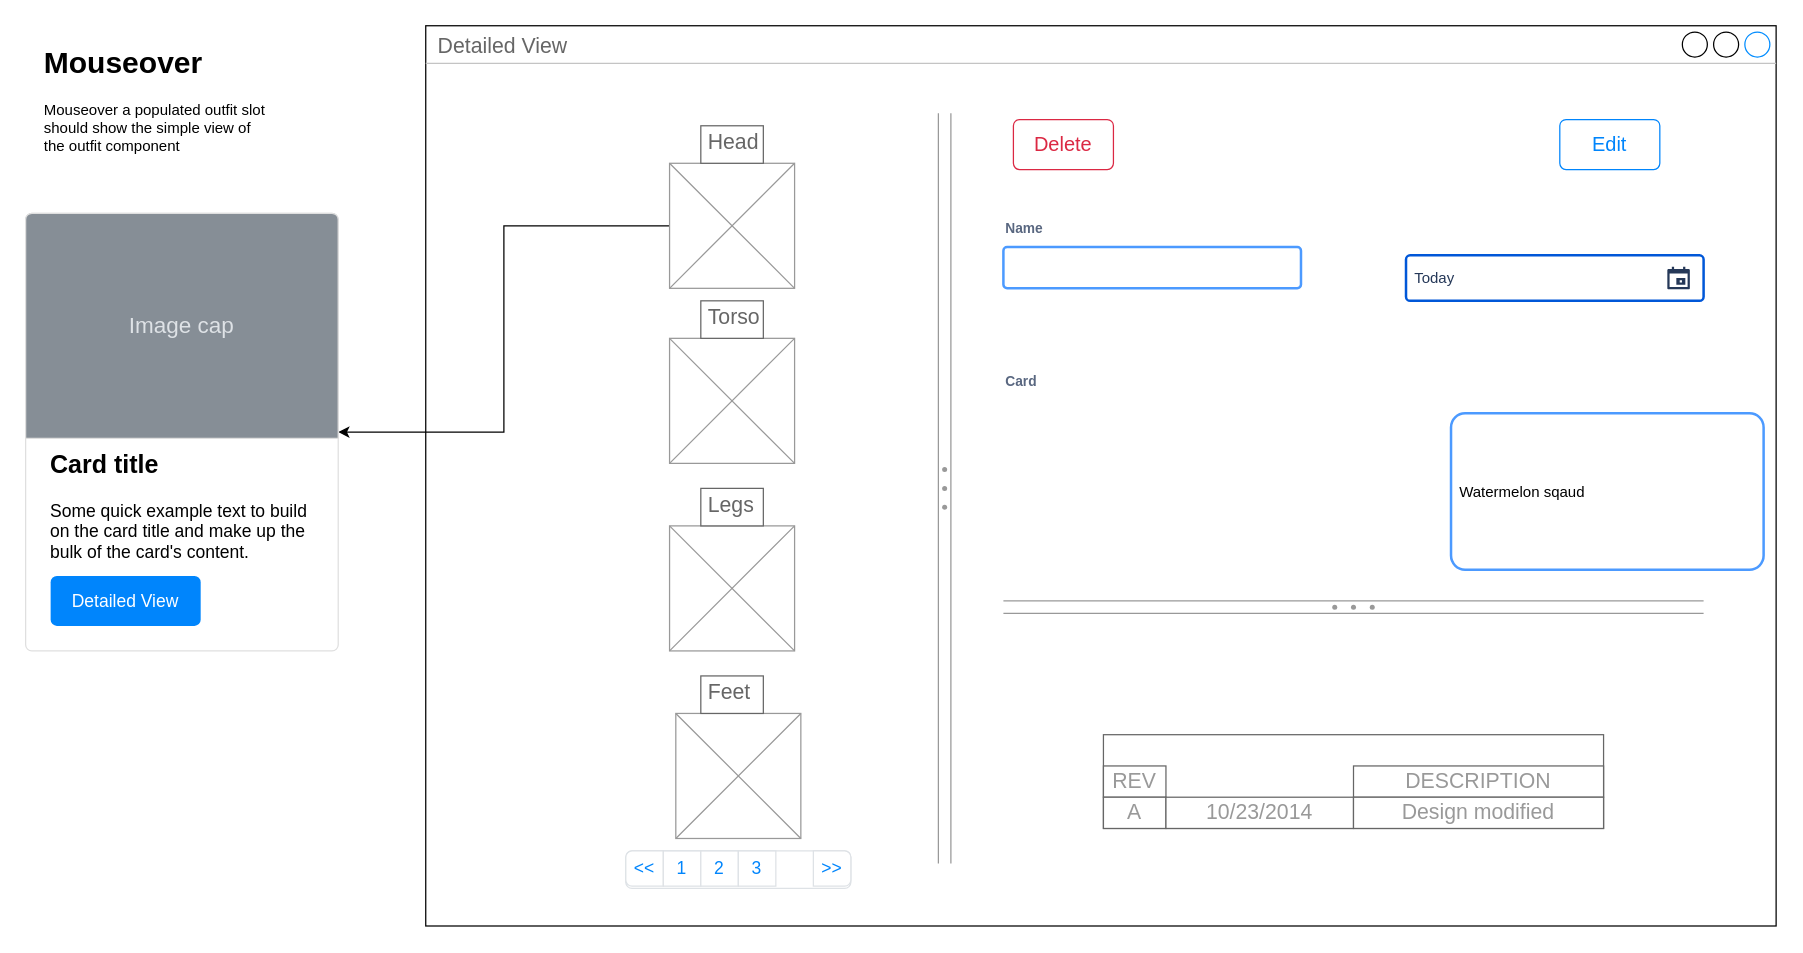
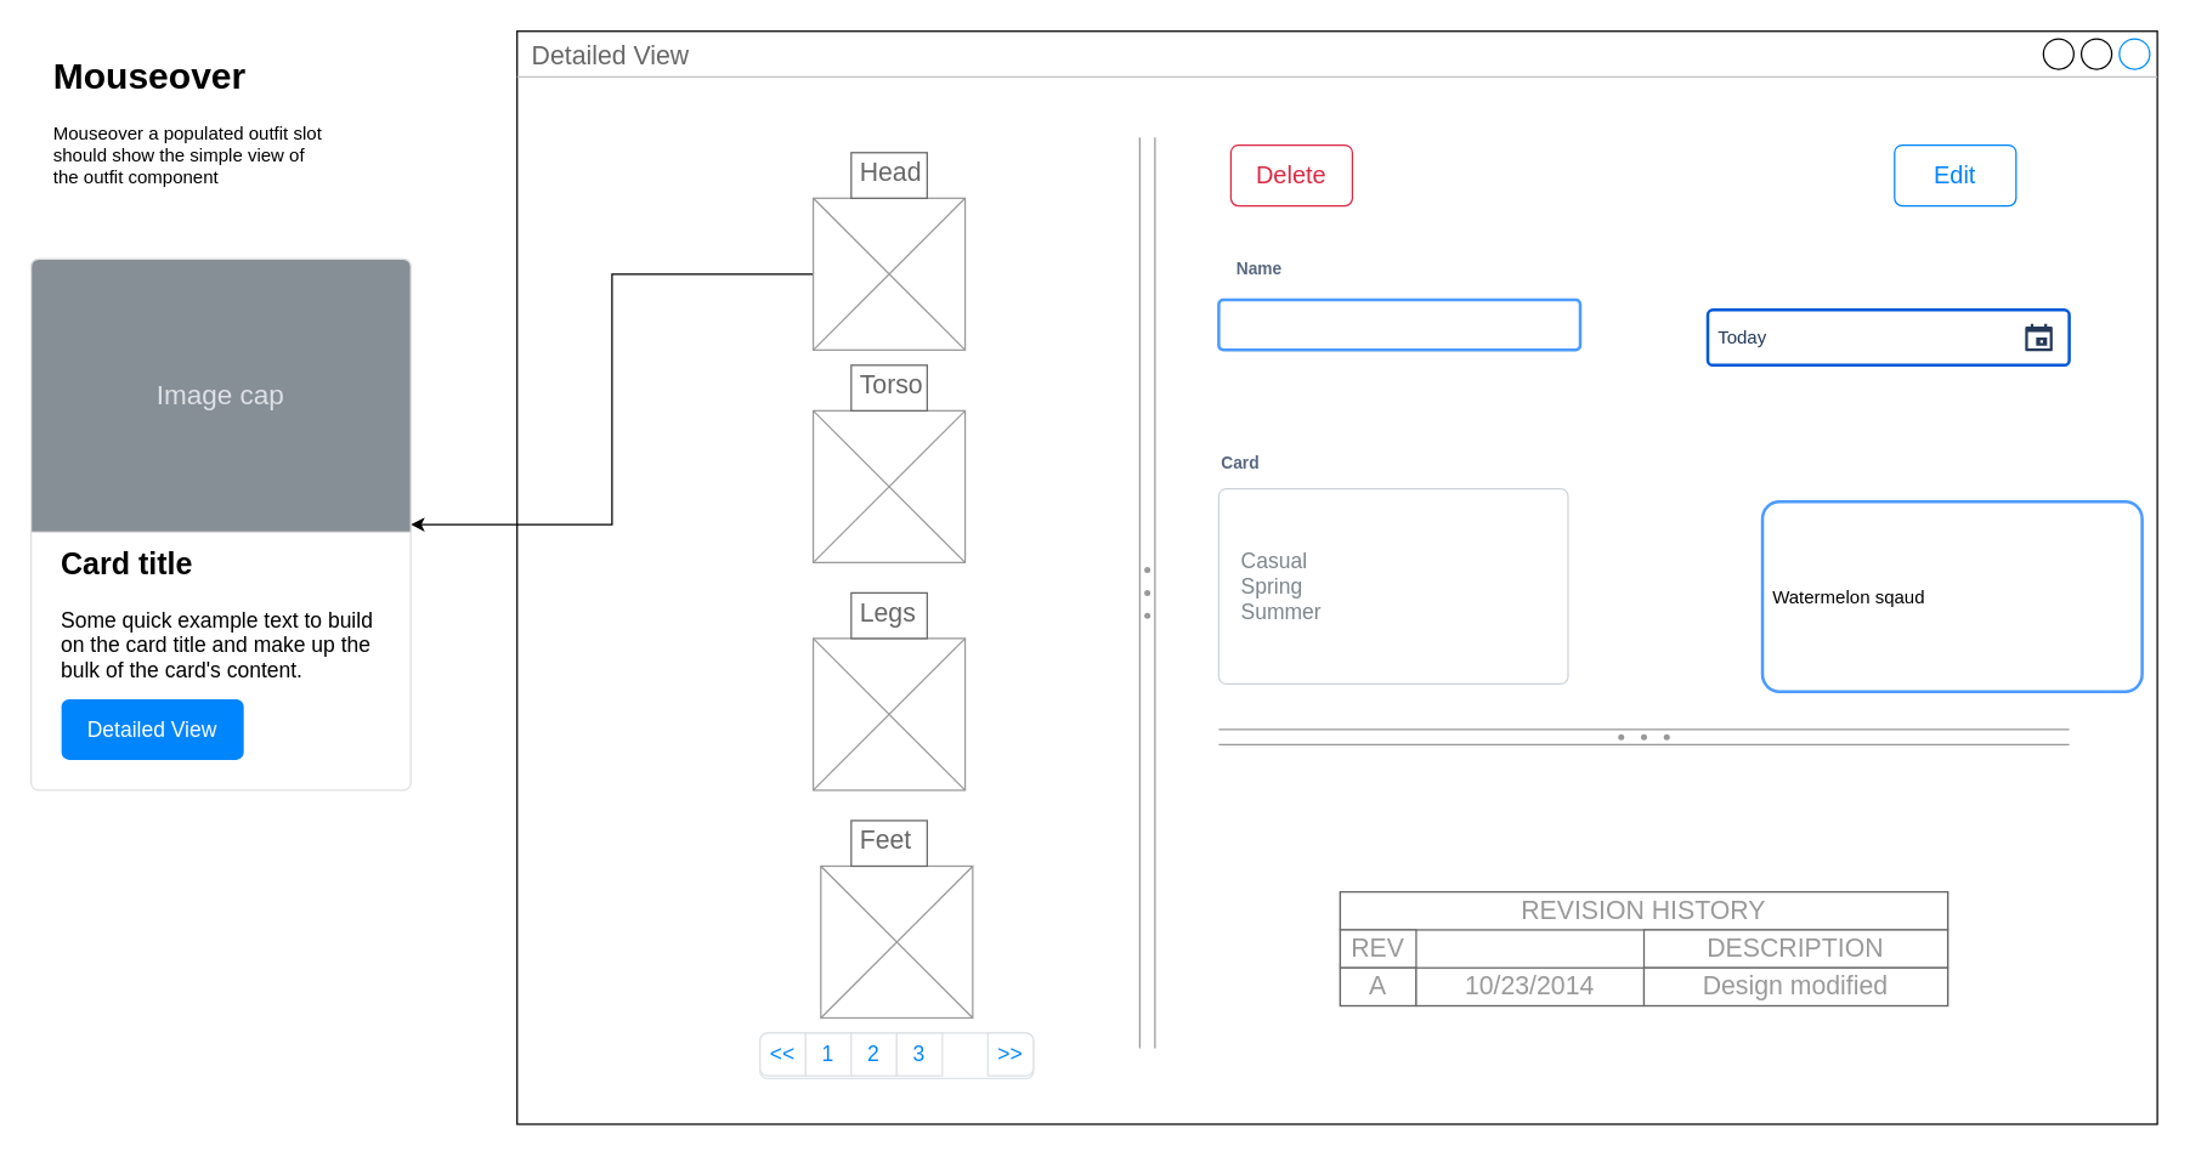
  <mxCell id="0" />
  <mxCell id="1" parent="0" />
  <mxCell id="2" value="Detailed View" style="strokeWidth=1;shadow=0;dashed=0;align=center;html=1;shape=mxgraph.mockup.containers.window;align=left;verticalAlign=top;spacingLeft=8;strokeColor2=#008cff;strokeColor3=#c4c4c4;fontColor=#666666;mainText=;fontSize=17;labelBackgroundColor=none;whiteSpace=wrap;" vertex="1" parent="1"><mxGeometry x="340" y="20" width="1080" height="720" as="geometry" /></mxCell>
  <mxCell id="3" style="edgeStyle=orthogonalEdgeStyle;rounded=0;orthogonalLoop=1;jettySize=auto;html=1;" edge="1" parent="1" source="4" target="27"><mxGeometry relative="1" as="geometry" /></mxCell>
  <mxCell id="4" value="" style="verticalLabelPosition=bottom;shadow=0;dashed=0;align=center;html=1;verticalAlign=top;strokeWidth=1;shape=mxgraph.mockup.graphics.simpleIcon;strokeColor=#999999;" vertex="1" parent="1"><mxGeometry x="535" y="130" width="100" height="100" as="geometry" /></mxCell>
  <mxCell id="5" value="" style="verticalLabelPosition=bottom;shadow=0;dashed=0;align=center;html=1;verticalAlign=top;strokeWidth=1;shape=mxgraph.mockup.graphics.simpleIcon;strokeColor=#999999;" vertex="1" parent="1"><mxGeometry x="535" y="270" width="100" height="100" as="geometry" /></mxCell>
  <mxCell id="6" value="" style="verticalLabelPosition=bottom;shadow=0;dashed=0;align=center;html=1;verticalAlign=top;strokeWidth=1;shape=mxgraph.mockup.graphics.simpleIcon;strokeColor=#999999;" vertex="1" parent="1"><mxGeometry x="535" y="420" width="100" height="100" as="geometry" /></mxCell>
  <mxCell id="7" value="" style="verticalLabelPosition=bottom;shadow=0;dashed=0;align=center;html=1;verticalAlign=top;strokeWidth=1;shape=mxgraph.mockup.graphics.simpleIcon;strokeColor=#999999;" vertex="1" parent="1"><mxGeometry x="540" y="570" width="100" height="100" as="geometry" /></mxCell>
  <mxCell id="8" value="Torso" style="strokeWidth=1;shadow=0;dashed=0;align=center;html=1;shape=mxgraph.mockup.text.textBox;fontColor=#666666;align=left;fontSize=17;spacingLeft=4;spacingTop=-3;whiteSpace=wrap;strokeColor=#666666;mainText=" vertex="1" parent="1"><mxGeometry x="560" y="240" width="50" height="30" as="geometry" /></mxCell>
  <mxCell id="9" value="Legs" style="strokeWidth=1;shadow=0;dashed=0;align=center;html=1;shape=mxgraph.mockup.text.textBox;fontColor=#666666;align=left;fontSize=17;spacingLeft=4;spacingTop=-3;whiteSpace=wrap;strokeColor=#666666;mainText=" vertex="1" parent="1"><mxGeometry x="560" y="390" width="50" height="30" as="geometry" /></mxCell>
  <mxCell id="10" value="Feet" style="strokeWidth=1;shadow=0;dashed=0;align=center;html=1;shape=mxgraph.mockup.text.textBox;fontColor=#666666;align=left;fontSize=17;spacingLeft=4;spacingTop=-3;whiteSpace=wrap;strokeColor=#666666;mainText=" vertex="1" parent="1"><mxGeometry x="560" y="540" width="50" height="30" as="geometry" /></mxCell>
  <mxCell id="11" value="" style="html=1;shadow=0;dashed=0;shape=mxgraph.bootstrap.rrect;rSize=5;strokeColor=#DEE2E6;html=1;whiteSpace=wrap;fillColor=#ffffff;fontColor=#0085FC;" vertex="1" parent="1"><mxGeometry x="500" y="680" width="180" height="30" as="geometry" /></mxCell>
  <mxCell id="12" value="&lt;&lt;" style="strokeColor=inherit;fillColor=inherit;gradientColor=inherit;fontColor=inherit;html=1;shadow=0;dashed=0;shape=mxgraph.bootstrap.leftButton;rSize=5;perimeter=none;whiteSpace=wrap;resizeHeight=1;fontSize=14;" vertex="1" parent="11"><mxGeometry width="30" height="28.125" relative="1" as="geometry" /></mxCell>
  <mxCell id="13" value="1" style="strokeColor=inherit;fillColor=inherit;gradientColor=inherit;fontColor=inherit;html=1;shadow=0;dashed=0;perimeter=none;whiteSpace=wrap;resizeHeight=1;fontSize=14;" vertex="1" parent="11"><mxGeometry width="30" height="28.125" relative="1" as="geometry"><mxPoint x="30" as="offset" /></mxGeometry></mxCell>
  <mxCell id="14" value="2" style="strokeColor=inherit;fillColor=inherit;gradientColor=inherit;fontColor=inherit;html=1;shadow=0;dashed=0;perimeter=none;whiteSpace=wrap;resizeHeight=1;fontSize=14;" vertex="1" parent="11"><mxGeometry width="30" height="28.125" relative="1" as="geometry"><mxPoint x="60" as="offset" /></mxGeometry></mxCell>
  <mxCell id="15" value="3" style="strokeColor=inherit;fillColor=inherit;gradientColor=inherit;fontColor=inherit;html=1;shadow=0;dashed=0;perimeter=none;whiteSpace=wrap;resizeHeight=1;fontSize=14;" vertex="1" parent="11"><mxGeometry width="30" height="28.125" relative="1" as="geometry"><mxPoint x="90" as="offset" /></mxGeometry></mxCell>
  <mxCell id="16" value="&gt;&gt;" style="strokeColor=inherit;fillColor=inherit;gradientColor=inherit;fontColor=inherit;html=1;shadow=0;dashed=0;shape=mxgraph.bootstrap.rightButton;rSize=5;perimeter=none;whiteSpace=wrap;resizeHeight=1;fontSize=14;" vertex="1" parent="11"><mxGeometry x="1" width="30" height="28.125" relative="1" as="geometry"><mxPoint x="-30" as="offset" /></mxGeometry></mxCell>
  <mxCell id="17" value="Head" style="strokeWidth=1;shadow=0;dashed=0;align=center;html=1;shape=mxgraph.mockup.text.textBox;fontColor=#666666;align=left;fontSize=17;spacingLeft=4;spacingTop=-3;whiteSpace=wrap;strokeColor=#666666;mainText=" vertex="1" parent="1"><mxGeometry x="560" y="100" width="50" height="30" as="geometry" /></mxCell>
  <mxCell id="18" value="" style="verticalLabelPosition=bottom;shadow=0;dashed=0;align=center;html=1;verticalAlign=top;strokeWidth=1;shape=mxgraph.mockup.forms.splitter;strokeColor=#999999;direction=north;" vertex="1" parent="1"><mxGeometry x="750" y="90" width="10" height="600" as="geometry" /></mxCell>
  <mxCell id="19" value="" style="verticalLabelPosition=bottom;shadow=0;dashed=0;align=center;html=1;verticalAlign=top;strokeWidth=1;shape=mxgraph.mockup.forms.splitter;strokeColor=#999999;" vertex="1" parent="1"><mxGeometry x="802" y="480" width="560" height="10" as="geometry" /></mxCell>
  <mxCell id="20" value="" style="strokeWidth=1;shadow=0;dashed=0;align=center;html=1;shape=mxgraph.mockup.misc.rrect;rSize=0;strokeColor=#666666;" vertex="1" parent="1"><mxGeometry x="882" y="587" width="400" height="75" as="geometry" /></mxCell>
+ <mxCell id="21" value="REVISION HISTORY" style="strokeColor=inherit;fillColor=inherit;gradientColor=inherit;strokeWidth=1;shadow=0;dashed=0;align=center;html=1;shape=mxgraph.mockup.misc.rrect;rSize=0;fontSize=17;fontColor=#999999;whiteSpace=wrap;" vertex="1" parent="20"><mxGeometry width="400" height="25" as="geometry" /></mxCell>
  <mxCell id="22" value="REV" style="strokeColor=inherit;fillColor=inherit;gradientColor=inherit;strokeWidth=1;shadow=0;dashed=0;align=center;html=1;shape=mxgraph.mockup.misc.rrect;rSize=0;fontSize=17;fontColor=#999999;whiteSpace=wrap;" vertex="1" parent="20"><mxGeometry y="25" width="50" height="25" as="geometry" /></mxCell>
  <mxCell id="23" value="DESCRIPTION" style="strokeColor=inherit;fillColor=inherit;gradientColor=inherit;strokeWidth=1;shadow=0;dashed=0;align=center;html=1;shape=mxgraph.mockup.misc.rrect;rSize=0;fontSize=17;fontColor=#999999;whiteSpace=wrap;" vertex="1" parent="20"><mxGeometry x="200" y="25" width="200" height="25" as="geometry" /></mxCell>
  <mxCell id="24" value="A" style="strokeColor=inherit;fillColor=inherit;gradientColor=inherit;strokeWidth=1;shadow=0;dashed=0;align=center;html=1;shape=mxgraph.mockup.misc.rrect;rSize=0;fontSize=17;fontColor=#999999;whiteSpace=wrap;" vertex="1" parent="20"><mxGeometry y="50" width="50" height="25" as="geometry" /></mxCell>
  <mxCell id="25" value="10/23/2014" style="strokeColor=inherit;fillColor=inherit;gradientColor=inherit;strokeWidth=1;shadow=0;dashed=0;align=center;html=1;shape=mxgraph.mockup.misc.rrect;rSize=0;fontSize=17;fontColor=#999999;whiteSpace=wrap;" vertex="1" parent="20"><mxGeometry x="50" y="50" width="150" height="25" as="geometry" /></mxCell>
  <mxCell id="26" value="Design modified" style="strokeColor=inherit;fillColor=inherit;gradientColor=inherit;strokeWidth=1;shadow=0;dashed=0;align=center;html=1;shape=mxgraph.mockup.misc.rrect;rSize=0;fontSize=17;fontColor=#999999;whiteSpace=wrap;" vertex="1" parent="20"><mxGeometry x="200" y="50" width="200" height="25" as="geometry" /></mxCell>
  <mxCell id="27" value="&lt;b&gt;&lt;font style=&quot;font-size: 20px&quot;&gt;Card title&lt;/font&gt;&lt;/b&gt;&lt;br style=&quot;font-size: 14px&quot;&gt;&lt;br style=&quot;font-size: 14px&quot;&gt;Some quick example text to build on the card title and make up the bulk of the card's content." style="html=1;shadow=0;dashed=0;shape=mxgraph.bootstrap.rrect;rSize=5;strokeColor=#DFDFDF;html=1;whiteSpace=wrap;fillColor=#ffffff;fontColor=#000000;verticalAlign=bottom;align=left;spacing=20;spacingBottom=50;fontSize=14;" vertex="1" parent="1"><mxGeometry y="170" width="250" height="350" as="geometry" x="20" /></mxCell>
  <mxCell id="28" value="Image cap" style="html=1;shadow=0;dashed=0;shape=mxgraph.bootstrap.topButton;rSize=5;perimeter=none;whiteSpace=wrap;fillColor=#868E96;strokeColor=#DFDFDF;fontColor=#DEE2E6;resizeWidth=1;fontSize=18;" vertex="1" parent="27"><mxGeometry width="250" height="180" relative="1" as="geometry" /></mxCell>
  <mxCell id="29" value="Detailed View" style="html=1;shadow=0;dashed=0;shape=mxgraph.bootstrap.rrect;rSize=5;perimeter=none;whiteSpace=wrap;fillColor=#0085FC;strokeColor=none;fontColor=#ffffff;resizeWidth=1;fontSize=14;" vertex="1" parent="27"><mxGeometry y="1" width="120" height="40" relative="1" as="geometry"><mxPoint x="20" y="-60" as="offset" /></mxGeometry></mxCell>
  <mxCell id="30" value="Edit" style="html=1;shadow=0;dashed=0;shape=mxgraph.bootstrap.rrect;rSize=5;strokeColor=#0085FC;strokeWidth=1;fillColor=none;fontColor=#0085FC;whiteSpace=wrap;align=center;verticalAlign=middle;spacingLeft=0;fontStyle=0;fontSize=16;spacing=5;" vertex="1" parent="1"><mxGeometry x="1247" y="95" width="80" height="40" as="geometry" /></mxCell>
  <mxCell id="31" value="Delete" style="html=1;shadow=0;dashed=0;shape=mxgraph.bootstrap.rrect;rSize=5;strokeColor=#DB2843;strokeWidth=1;fillColor=none;fontColor=#DB2843;whiteSpace=wrap;align=center;verticalAlign=middle;spacingLeft=0;fontStyle=0;fontSize=16;spacing=5;" vertex="1" parent="1"><mxGeometry x="810" y="95" width="80" height="40" as="geometry" /></mxCell>
- <mxCell id="32" value="Name" style="fillColor=none;strokeColor=none;html=1;fontSize=11;fontStyle=0;align=left;fontColor=#596780;fontStyle=1;fontSize=11" vertex="1" parent="1"><mxGeometry x="802" y="172" width="240" height="20" as="geometry" /></mxCell>
+ <mxCell id="32" value="Name" style="fillColor=none;strokeColor=none;html=1;fontSize=11;fontStyle=0;align=left;fontColor=#596780;fontStyle=1;fontSize=11" vertex="1" parent="1"><mxGeometry x="812" y="167" width="240" height="20" as="geometry" /></mxCell>
  <mxCell id="33" value="" style="rounded=1;arcSize=9;align=left;spacingLeft=5;strokeColor=#4C9AFF;html=1;strokeWidth=2;fontSize=12" vertex="1" parent="1"><mxGeometry x="802" y="197" width="238" height="33" as="geometry" /></mxCell>
  <mxCell id="34" value="Today" style="rounded=1;arcSize=9;fillColor=#ffffff;align=left;spacingLeft=5;strokeColor=#0057D8;html=1;strokeWidth=2;fontColor=#253858;fontSize=12" vertex="1" parent="1"><mxGeometry x="1124" y="203.63" width="238" height="36.37" as="geometry" /></mxCell>
  <mxCell id="35" value="" style="shape=mxgraph.gmdl.calendar;fillColor=#253858;strokeColor=none" vertex="1" parent="34"><mxGeometry x="1" y="0.5" width="18" height="18" relative="1" as="geometry"><mxPoint x="-29" y="-9" as="offset" /></mxGeometry></mxCell>
+ <mxCell id="36" value="Casual&lt;br&gt;Spring&lt;br&gt;Summer" style="html=1;shadow=0;dashed=0;shape=mxgraph.bootstrap.rrect;rSize=5;strokeColor=#CED4DA;html=1;whiteSpace=wrap;fillColor=#FFFFFF;fontColor=#7D868C;align=left;spacingLeft=0;spacing=15;fontSize=14;" vertex="1" parent="1"><mxGeometry x="802" y="321.37" width="230" height="128.63" as="geometry" /></mxCell>
  <mxCell id="37" value="Card" style="fillColor=none;strokeColor=none;html=1;fontSize=11;fontStyle=0;align=left;fontColor=#596780;fontStyle=1;fontSize=11" vertex="1" parent="1"><mxGeometry x="802" y="291.368" width="240" height="26.341" as="geometry" /></mxCell>
  <mxCell id="38" value="Watermelon sqaud" style="rounded=1;arcSize=9;align=left;spacingLeft=5;strokeColor=#4C9AFF;html=1;strokeWidth=2;fontSize=12" vertex="1" parent="1"><mxGeometry x="1160" y="330" width="250" height="125" as="geometry" /></mxCell>
  <mxCell id="39" value="&lt;h1&gt;Mouseover&lt;/h1&gt;&lt;p&gt;Mouseover a populated outfit slot should show the simple view of the outfit component&lt;/p&gt;" style="text;html=1;strokeColor=none;fillColor=none;spacing=5;spacingTop=-20;whiteSpace=wrap;overflow=hidden;rounded=0;" vertex="1" parent="1"><mxGeometry x="30" y="30" width="190" height="120" as="geometry" /></mxCell>
